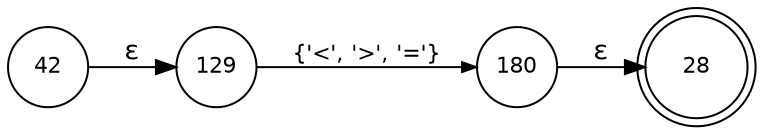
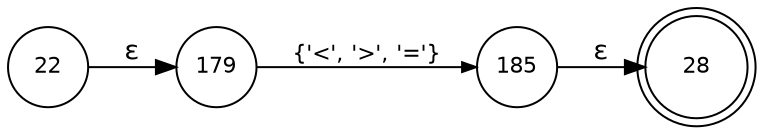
  digraph {
    fontname="DejaVu Sans"
    rankdir=LR
    node [fixedsize=true fontname="DejaVu Sans" fontsize=11 shape=circle peripheries=1]
    edge [fontname="DejaVu Sans"]
    n1 [label=28 shape=doublecircle width=.6 peripheries=""]
-   n2 [label=129 width=.55]
-   n3 [label=180 width=.55]
-   n4 [label=42 width=.55]
+   n2 [label=179 width=.55]
+   n3 [label=185 width=.55]
+   n4 [label=22 width=.55]
    n2 -> n3 [arrowhead=normal arrowsize=.7 fontsize=11 label="{'<', '>', '='}"]
    n3 -> n1 [label="&epsilon;"]
    n4 -> n2 [label="&epsilon;"]
  }
